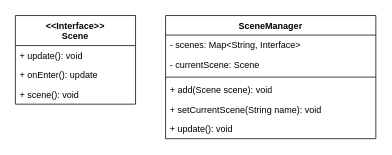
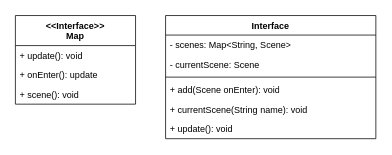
  <mxCell id="0" />
  <mxCell id="1" parent="0" />
- <mxCell id="2" value="&amp;lt;&amp;lt;Interface&amp;gt;&amp;gt;&lt;br&gt;Scene" style="swimlane;fontStyle=1;align=center;verticalAlign=top;childLayout=stackLayout;horizontal=1;startSize=40;horizontalStack=0;resizeParent=1;resizeParentMax=0;resizeLast=0;collapsible=1;marginBottom=0;whiteSpace=wrap;html=1;" vertex="1" parent="1"><mxGeometry x="20" y="20" width="160" height="118" as="geometry" /></mxCell>
+ <mxCell id="2" value="&amp;lt;&amp;lt;Interface&amp;gt;&amp;gt;&lt;br&gt;Map" style="swimlane;fontStyle=1;align=center;verticalAlign=top;childLayout=stackLayout;horizontal=1;startSize=40;horizontalStack=0;resizeParent=1;resizeParentMax=0;resizeLast=0;collapsible=1;marginBottom=0;whiteSpace=wrap;html=1;" vertex="1" parent="1"><mxGeometry x="20" y="20" width="160" height="118" as="geometry" /></mxCell>
  <mxCell id="3" value="+ update(): void" style="text;strokeColor=none;fillColor=none;align=left;verticalAlign=top;spacingLeft=4;spacingRight=4;overflow=hidden;rotatable=0;points=[[0,0.5],[1,0.5]];portConstraint=eastwest;whiteSpace=wrap;html=1;" vertex="1" parent="2"><mxGeometry y="40" width="160" height="26" as="geometry" /></mxCell>
  <mxCell id="4" value="+ onEnter(): update" style="text;strokeColor=none;fillColor=none;align=left;verticalAlign=top;spacingLeft=4;spacingRight=4;overflow=hidden;rotatable=0;points=[[0,0.5],[1,0.5]];portConstraint=eastwest;whiteSpace=wrap;html=1;" vertex="1" parent="2"><mxGeometry y="66" width="160" height="26" as="geometry" /></mxCell>
  <mxCell id="5" value="+ scene(): void" style="text;strokeColor=none;fillColor=none;align=left;verticalAlign=top;spacingLeft=4;spacingRight=4;overflow=hidden;rotatable=0;points=[[0,0.5],[1,0.5]];portConstraint=eastwest;whiteSpace=wrap;html=1;" vertex="1" parent="2"><mxGeometry y="92" width="160" height="26" as="geometry" /></mxCell>
- <mxCell id="6" value="SceneManager" style="swimlane;fontStyle=1;align=center;verticalAlign=top;childLayout=stackLayout;horizontal=1;startSize=26;horizontalStack=0;resizeParent=1;resizeParentMax=0;resizeLast=0;collapsible=1;marginBottom=0;whiteSpace=wrap;html=1;" vertex="1" parent="1"><mxGeometry x="220" y="20" width="280" height="164" as="geometry" /></mxCell>
- <mxCell id="7" value="- scenes: Map&amp;lt;String, Interface&amp;gt;" style="text;strokeColor=none;fillColor=none;align=left;verticalAlign=top;spacingLeft=4;spacingRight=4;overflow=hidden;rotatable=0;points=[[0,0.5],[1,0.5]];portConstraint=eastwest;whiteSpace=wrap;html=1;" vertex="1" parent="6"><mxGeometry y="26" width="280" height="26" as="geometry" /></mxCell>
+ <mxCell id="6" value="Interface" style="swimlane;fontStyle=1;align=center;verticalAlign=top;childLayout=stackLayout;horizontal=1;startSize=26;horizontalStack=0;resizeParent=1;resizeParentMax=0;resizeLast=0;collapsible=1;marginBottom=0;whiteSpace=wrap;html=1;" vertex="1" parent="1"><mxGeometry x="220" y="20" width="280" height="164" as="geometry" /></mxCell>
+ <mxCell id="7" value="- scenes: Map&amp;lt;String, Scene&amp;gt;" style="text;strokeColor=none;fillColor=none;align=left;verticalAlign=top;spacingLeft=4;spacingRight=4;overflow=hidden;rotatable=0;points=[[0,0.5],[1,0.5]];portConstraint=eastwest;whiteSpace=wrap;html=1;" vertex="1" parent="6"><mxGeometry y="26" width="280" height="26" as="geometry" /></mxCell>
  <mxCell id="8" value="- currentScene: Scene" style="text;strokeColor=none;fillColor=none;align=left;verticalAlign=top;spacingLeft=4;spacingRight=4;overflow=hidden;rotatable=0;points=[[0,0.5],[1,0.5]];portConstraint=eastwest;whiteSpace=wrap;html=1;" vertex="1" parent="6"><mxGeometry y="52" width="280" height="26" as="geometry" /></mxCell>
  <mxCell id="9" value="" style="line;strokeWidth=1;fillColor=none;align=left;verticalAlign=middle;spacingTop=-1;spacingLeft=3;spacingRight=3;rotatable=0;labelPosition=right;points=[];portConstraint=eastwest;strokeColor=inherit;" vertex="1" parent="6"><mxGeometry y="78" width="280" height="8" as="geometry" /></mxCell>
- <mxCell id="10" value="+ add(Scene scene): void" style="text;strokeColor=none;fillColor=none;align=left;verticalAlign=top;spacingLeft=4;spacingRight=4;overflow=hidden;rotatable=0;points=[[0,0.5],[1,0.5]];portConstraint=eastwest;whiteSpace=wrap;html=1;" vertex="1" parent="6"><mxGeometry y="86" width="280" height="26" as="geometry" /></mxCell>
- <mxCell id="11" value="+ setCurrentScene(String name): void" style="text;strokeColor=none;fillColor=none;align=left;verticalAlign=top;spacingLeft=4;spacingRight=4;overflow=hidden;rotatable=0;points=[[0,0.5],[1,0.5]];portConstraint=eastwest;whiteSpace=wrap;html=1;" vertex="1" parent="6"><mxGeometry y="112" width="280" height="26" as="geometry" /></mxCell>
+ <mxCell id="10" value="+ add(Scene onEnter): void" style="text;strokeColor=none;fillColor=none;align=left;verticalAlign=top;spacingLeft=4;spacingRight=4;overflow=hidden;rotatable=0;points=[[0,0.5],[1,0.5]];portConstraint=eastwest;whiteSpace=wrap;html=1;" vertex="1" parent="6"><mxGeometry y="86" width="280" height="26" as="geometry" /></mxCell>
+ <mxCell id="11" value="+ currentScene(String name): void" style="text;strokeColor=none;fillColor=none;align=left;verticalAlign=top;spacingLeft=4;spacingRight=4;overflow=hidden;rotatable=0;points=[[0,0.5],[1,0.5]];portConstraint=eastwest;whiteSpace=wrap;html=1;" vertex="1" parent="6"><mxGeometry y="112" width="280" height="26" as="geometry" /></mxCell>
  <mxCell id="12" value="+ update(): void" style="text;strokeColor=none;fillColor=none;align=left;verticalAlign=top;spacingLeft=4;spacingRight=4;overflow=hidden;rotatable=0;points=[[0,0.5],[1,0.5]];portConstraint=eastwest;whiteSpace=wrap;html=1;" vertex="1" parent="6"><mxGeometry y="138" width="280" height="26" as="geometry" /></mxCell>
